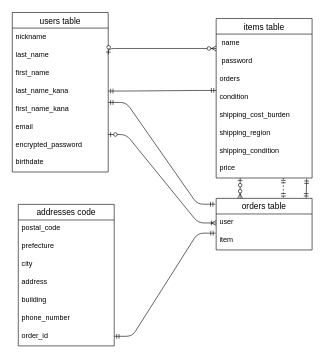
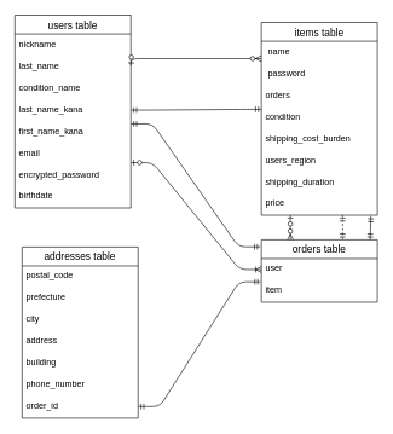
  <mxCell id="0" />
  <mxCell id="1" parent="0" />
  <mxCell id="2" value="users table" style="swimlane;fontStyle=0;childLayout=stackLayout;horizontal=1;startSize=26;horizontalStack=0;resizeParent=1;resizeParentMax=0;resizeLast=0;collapsible=1;marginBottom=0;align=center;fontSize=14;strokeColor=default;fillColor=none;" parent="1" vertex="1"><mxGeometry x="20" y="20" width="160" height="266" as="geometry" /></mxCell>
  <mxCell id="3" value="nickname " style="text;strokeColor=none;fillColor=none;spacingLeft=4;spacingRight=4;overflow=hidden;rotatable=0;points=[[0,0.5],[1,0.5]];portConstraint=eastwest;fontSize=12;" parent="2" vertex="1"><mxGeometry y="26" width="160" height="30" as="geometry" /></mxCell>
  <mxCell id="4" value="last_name" style="text;strokeColor=none;fillColor=none;spacingLeft=4;spacingRight=4;overflow=hidden;rotatable=0;points=[[0,0.5],[1,0.5]];portConstraint=eastwest;fontSize=12;" parent="2" vertex="1"><mxGeometry y="56" width="160" height="30" as="geometry" /></mxCell>
- <mxCell id="5" value="first_name" style="text;strokeColor=none;fillColor=none;spacingLeft=4;spacingRight=4;overflow=hidden;rotatable=0;points=[[0,0.5],[1,0.5]];portConstraint=eastwest;fontSize=12;" parent="2" vertex="1"><mxGeometry y="86" width="160" height="30" as="geometry" /></mxCell>
+ <mxCell id="5" value="condition_name" style="text;strokeColor=none;fillColor=none;spacingLeft=4;spacingRight=4;overflow=hidden;rotatable=0;points=[[0,0.5],[1,0.5]];portConstraint=eastwest;fontSize=12;" parent="2" vertex="1"><mxGeometry y="86" width="160" height="30" as="geometry" /></mxCell>
  <mxCell id="6" value="last_name_kana" style="text;strokeColor=none;fillColor=none;spacingLeft=4;spacingRight=4;overflow=hidden;rotatable=0;points=[[0,0.5],[1,0.5]];portConstraint=eastwest;fontSize=12;" parent="2" vertex="1"><mxGeometry y="116" width="160" height="30" as="geometry" /></mxCell>
  <mxCell id="7" value="first_name_kana" style="text;strokeColor=none;fillColor=none;spacingLeft=4;spacingRight=4;overflow=hidden;rotatable=0;points=[[0,0.5],[1,0.5]];portConstraint=eastwest;fontSize=12;" parent="2" vertex="1"><mxGeometry y="146" width="160" height="30" as="geometry" /></mxCell>
  <mxCell id="8" value="email " style="text;strokeColor=none;fillColor=none;spacingLeft=4;spacingRight=4;overflow=hidden;rotatable=0;points=[[0,0.5],[1,0.5]];portConstraint=eastwest;fontSize=12;" parent="2" vertex="1"><mxGeometry y="176" width="160" height="30" as="geometry" /></mxCell>
  <mxCell id="9" value="encrypted_password" style="text;strokeColor=none;fillColor=none;spacingLeft=4;spacingRight=4;overflow=hidden;rotatable=0;points=[[0,0.5],[1,0.5]];portConstraint=eastwest;fontSize=12;" parent="2" vertex="1"><mxGeometry y="206" width="160" height="30" as="geometry" /></mxCell>
  <mxCell id="10" value="birthdate " style="text;strokeColor=none;fillColor=none;spacingLeft=4;spacingRight=4;overflow=hidden;rotatable=0;points=[[0,0.5],[1,0.5]];portConstraint=eastwest;fontSize=12;" parent="2" vertex="1"><mxGeometry y="236" width="160" height="30" as="geometry" /></mxCell>
  <mxCell id="11" value="items table" style="swimlane;fontStyle=0;childLayout=stackLayout;horizontal=1;startSize=26;horizontalStack=0;resizeParent=1;resizeParentMax=0;resizeLast=0;collapsible=1;marginBottom=0;align=center;fontSize=14;strokeColor=default;fillColor=none;" parent="1" vertex="1"><mxGeometry x="360" y="30" width="160" height="266" as="geometry" /></mxCell>
  <mxCell id="12" value=" name&#10;&#10;" style="text;strokeColor=none;fillColor=none;spacingLeft=4;spacingRight=4;overflow=hidden;rotatable=0;points=[[0,0.5],[1,0.5]];portConstraint=eastwest;fontSize=12;" parent="11" vertex="1"><mxGeometry y="26" width="160" height="30" as="geometry" /></mxCell>
  <mxCell id="13" value=" password" style="text;strokeColor=none;fillColor=none;spacingLeft=4;spacingRight=4;overflow=hidden;rotatable=0;points=[[0,0.5],[1,0.5]];portConstraint=eastwest;fontSize=12;" parent="11" vertex="1"><mxGeometry y="56" width="160" height="30" as="geometry" /></mxCell>
  <mxCell id="14" value="orders " style="text;strokeColor=none;fillColor=none;spacingLeft=4;spacingRight=4;overflow=hidden;rotatable=0;points=[[0,0.5],[1,0.5]];portConstraint=eastwest;fontSize=12;" parent="11" vertex="1"><mxGeometry y="86" width="160" height="30" as="geometry" /></mxCell>
  <mxCell id="15" value="condition" style="text;strokeColor=none;fillColor=none;spacingLeft=4;spacingRight=4;overflow=hidden;rotatable=0;points=[[0,0.5],[1,0.5]];portConstraint=eastwest;fontSize=12;" parent="11" vertex="1"><mxGeometry y="116" width="160" height="30" as="geometry" /></mxCell>
  <mxCell id="16" value="shipping_cost_burden " style="text;strokeColor=none;fillColor=none;spacingLeft=4;spacingRight=4;overflow=hidden;rotatable=0;points=[[0,0.5],[1,0.5]];portConstraint=eastwest;fontSize=12;" parent="11" vertex="1"><mxGeometry y="146" width="160" height="30" as="geometry" /></mxCell>
- <mxCell id="17" value="shipping_region " style="text;strokeColor=none;fillColor=none;spacingLeft=4;spacingRight=4;overflow=hidden;rotatable=0;points=[[0,0.5],[1,0.5]];portConstraint=eastwest;fontSize=12;" parent="11" vertex="1"><mxGeometry y="176" width="160" height="30" as="geometry" /></mxCell>
+ <mxCell id="17" value="users_region " style="text;strokeColor=none;fillColor=none;spacingLeft=4;spacingRight=4;overflow=hidden;rotatable=0;points=[[0,0.5],[1,0.5]];portConstraint=eastwest;fontSize=12;" parent="11" vertex="1"><mxGeometry y="176" width="160" height="30" as="geometry" /></mxCell>
  <mxCell id="18" value="" style="fontSize=12;html=1;endArrow=ERzeroToMany;startArrow=ERzeroToOne;entryX=0.25;entryY=0;entryDx=0;entryDy=0;" parent="11" target="21" edge="1"><mxGeometry width="100" height="100" relative="1" as="geometry"><mxPoint x="40" y="266" as="sourcePoint" /><mxPoint x="140" y="166" as="targetPoint" /></mxGeometry></mxCell>
- <mxCell id="19" value="shipping_condition" style="text;strokeColor=none;fillColor=none;spacingLeft=4;spacingRight=4;overflow=hidden;rotatable=0;points=[[0,0.5],[1,0.5]];portConstraint=eastwest;fontSize=12;" parent="11" vertex="1"><mxGeometry y="206" width="160" height="30" as="geometry" /></mxCell>
+ <mxCell id="19" value="shipping_duration" style="text;strokeColor=none;fillColor=none;spacingLeft=4;spacingRight=4;overflow=hidden;rotatable=0;points=[[0,0.5],[1,0.5]];portConstraint=eastwest;fontSize=12;" parent="11" vertex="1"><mxGeometry y="206" width="160" height="30" as="geometry" /></mxCell>
  <mxCell id="20" value="price " style="text;strokeColor=none;fillColor=none;spacingLeft=4;spacingRight=4;overflow=hidden;rotatable=0;points=[[0,0.5],[1,0.5]];portConstraint=eastwest;fontSize=12;" parent="11" vertex="1"><mxGeometry y="236" width="160" height="30" as="geometry" /></mxCell>
  <mxCell id="21" value="orders table" style="swimlane;fontStyle=0;childLayout=stackLayout;horizontal=1;startSize=26;horizontalStack=0;resizeParent=1;resizeParentMax=0;resizeLast=0;collapsible=1;marginBottom=0;align=center;fontSize=14;strokeColor=default;fillColor=none;" parent="1" vertex="1"><mxGeometry x="360" y="330" width="160" height="86" as="geometry" /></mxCell>
  <mxCell id="22" value="user" style="text;strokeColor=none;fillColor=none;spacingLeft=4;spacingRight=4;overflow=hidden;rotatable=0;points=[[0,0.5],[1,0.5]];portConstraint=eastwest;fontSize=12;" parent="21" vertex="1"><mxGeometry y="26" width="160" height="30" as="geometry" /></mxCell>
  <mxCell id="23" value="item" style="text;strokeColor=none;fillColor=none;spacingLeft=4;spacingRight=4;overflow=hidden;rotatable=0;points=[[0,0.5],[1,0.5]];portConstraint=eastwest;fontSize=12;" parent="21" vertex="1"><mxGeometry y="56" width="160" height="30" as="geometry" /></mxCell>
  <mxCell id="24" style="edgeStyle=none;html=1;exitX=1;exitY=0.5;exitDx=0;exitDy=0;entryX=0;entryY=0.5;entryDx=0;entryDy=0;strokeColor=none;" parent="1" target="13" edge="1"><mxGeometry relative="1" as="geometry"><mxPoint x="180" y="151" as="sourcePoint" /></mxGeometry></mxCell>
  <mxCell id="25" value="" style="edgeStyle=orthogonalEdgeStyle;fontSize=12;html=1;endArrow=ERzeroToMany;startArrow=ERzeroToOne;entryX=0;entryY=0.8;entryDx=0;entryDy=0;entryPerimeter=0;" parent="1" target="12" edge="1"><mxGeometry width="100" height="100" relative="1" as="geometry"><mxPoint x="180" y="90" as="sourcePoint" /><mxPoint x="350" y="60" as="targetPoint" /></mxGeometry></mxCell>
  <mxCell id="26" value="" style="edgeStyle=entityRelationEdgeStyle;fontSize=12;html=1;endArrow=ERoneToMany;startArrow=ERzeroToOne;entryX=0;entryY=0.5;entryDx=0;entryDy=0;" parent="1" target="22" edge="1"><mxGeometry width="100" height="100" relative="1" as="geometry"><mxPoint x="180" y="223.5" as="sourcePoint" /><mxPoint x="360" y="431" as="targetPoint" /></mxGeometry></mxCell>
  <mxCell id="27" value="" style="edgeStyle=entityRelationEdgeStyle;fontSize=12;html=1;endArrow=ERmandOne;startArrow=ERmandOne;exitX=1;exitY=0.5;exitDx=0;exitDy=0;" parent="1" edge="1"><mxGeometry width="100" height="100" relative="1" as="geometry"><mxPoint x="180" y="151" as="sourcePoint" /><mxPoint x="360" y="150" as="targetPoint" /></mxGeometry></mxCell>
  <mxCell id="28" value="" style="edgeStyle=entityRelationEdgeStyle;fontSize=12;html=1;endArrow=ERmandOne;startArrow=ERmandOne;entryX=-0.009;entryY=0.113;entryDx=0;entryDy=0;entryPerimeter=0;" parent="1" target="21" edge="1"><mxGeometry width="100" height="100" relative="1" as="geometry"><mxPoint x="180" y="170" as="sourcePoint" /><mxPoint x="280" y="70" as="targetPoint" /></mxGeometry></mxCell>
- <mxCell id="29" value="addresses code" style="swimlane;fontStyle=0;childLayout=stackLayout;horizontal=1;startSize=26;horizontalStack=0;resizeParent=1;resizeParentMax=0;resizeLast=0;collapsible=1;marginBottom=0;align=center;fontSize=14;" parent="1" vertex="1"><mxGeometry x="30" y="340" width="160" height="236" as="geometry" /></mxCell>
+ <mxCell id="29" value="addresses table" style="swimlane;fontStyle=0;childLayout=stackLayout;horizontal=1;startSize=26;horizontalStack=0;resizeParent=1;resizeParentMax=0;resizeLast=0;collapsible=1;marginBottom=0;align=center;fontSize=14;" parent="1" vertex="1"><mxGeometry x="30" y="340" width="160" height="236" as="geometry" /></mxCell>
  <mxCell id="30" value="postal_code" style="text;strokeColor=none;fillColor=none;spacingLeft=4;spacingRight=4;overflow=hidden;rotatable=0;points=[[0,0.5],[1,0.5]];portConstraint=eastwest;fontSize=12;" parent="29" vertex="1"><mxGeometry y="26" width="160" height="30" as="geometry" /></mxCell>
  <mxCell id="31" value="prefecture " style="text;strokeColor=none;fillColor=none;spacingLeft=4;spacingRight=4;overflow=hidden;rotatable=0;points=[[0,0.5],[1,0.5]];portConstraint=eastwest;fontSize=12;" parent="29" vertex="1"><mxGeometry y="56" width="160" height="30" as="geometry" /></mxCell>
  <mxCell id="32" value="city  " style="text;strokeColor=none;fillColor=none;spacingLeft=4;spacingRight=4;overflow=hidden;rotatable=0;points=[[0,0.5],[1,0.5]];portConstraint=eastwest;fontSize=12;" parent="29" vertex="1"><mxGeometry y="86" width="160" height="30" as="geometry" /></mxCell>
  <mxCell id="33" value=" address " style="text;strokeColor=none;fillColor=none;spacingLeft=4;spacingRight=4;overflow=hidden;rotatable=0;points=[[0,0.5],[1,0.5]];portConstraint=eastwest;fontSize=12;" parent="29" vertex="1"><mxGeometry y="116" width="160" height="30" as="geometry" /></mxCell>
  <mxCell id="34" value="building" style="text;strokeColor=none;fillColor=none;spacingLeft=4;spacingRight=4;overflow=hidden;rotatable=0;points=[[0,0.5],[1,0.5]];portConstraint=eastwest;fontSize=12;" parent="29" vertex="1"><mxGeometry y="146" width="160" height="30" as="geometry" /></mxCell>
  <mxCell id="35" value="phone_number" style="text;strokeColor=none;fillColor=none;spacingLeft=4;spacingRight=4;overflow=hidden;rotatable=0;points=[[0,0.5],[1,0.5]];portConstraint=eastwest;fontSize=12;" parent="29" vertex="1"><mxGeometry y="176" width="160" height="30" as="geometry" /></mxCell>
  <mxCell id="36" value="order_id  " style="text;strokeColor=none;fillColor=none;spacingLeft=4;spacingRight=4;overflow=hidden;rotatable=0;points=[[0,0.5],[1,0.5]];portConstraint=eastwest;fontSize=12;" parent="29" vertex="1"><mxGeometry y="206" width="160" height="30" as="geometry" /></mxCell>
  <mxCell id="37" value="" style="edgeStyle=entityRelationEdgeStyle;fontSize=12;html=1;endArrow=ERmandOne;startArrow=ERmandOne;entryX=-0.006;entryY=1.067;entryDx=0;entryDy=0;entryPerimeter=0;" parent="1" edge="1"><mxGeometry width="100" height="100" relative="1" as="geometry"><mxPoint x="190" y="560" as="sourcePoint" /><mxPoint x="359.04" y="388.01" as="targetPoint" /></mxGeometry></mxCell>
  <mxCell id="38" value="" style="fontSize=12;html=1;endArrow=ERmandOne;startArrow=ERmandOne;exitX=0.7;exitY=1;exitDx=0;exitDy=0;exitPerimeter=0;entryX=0.7;entryY=0;entryDx=0;entryDy=0;entryPerimeter=0;dashed=1;" parent="1" edge="1" target="21" source="20"><mxGeometry width="100" height="100" relative="1" as="geometry"><mxPoint x="471" y="300" as="sourcePoint" /><mxPoint x="472" y="320" as="targetPoint" /><Array as="points" /></mxGeometry></mxCell>
  <mxCell id="39" value="" style="fontSize=12;html=1;endArrow=ERmandOne;startArrow=ERmandOne;exitX=0.944;exitY=1.033;exitDx=0;exitDy=0;exitPerimeter=0;" parent="1" edge="1" source="20"><mxGeometry width="100" height="100" relative="1" as="geometry"><mxPoint x="510" y="300" as="sourcePoint" /><mxPoint x="510" y="330" as="targetPoint" /></mxGeometry></mxCell>
